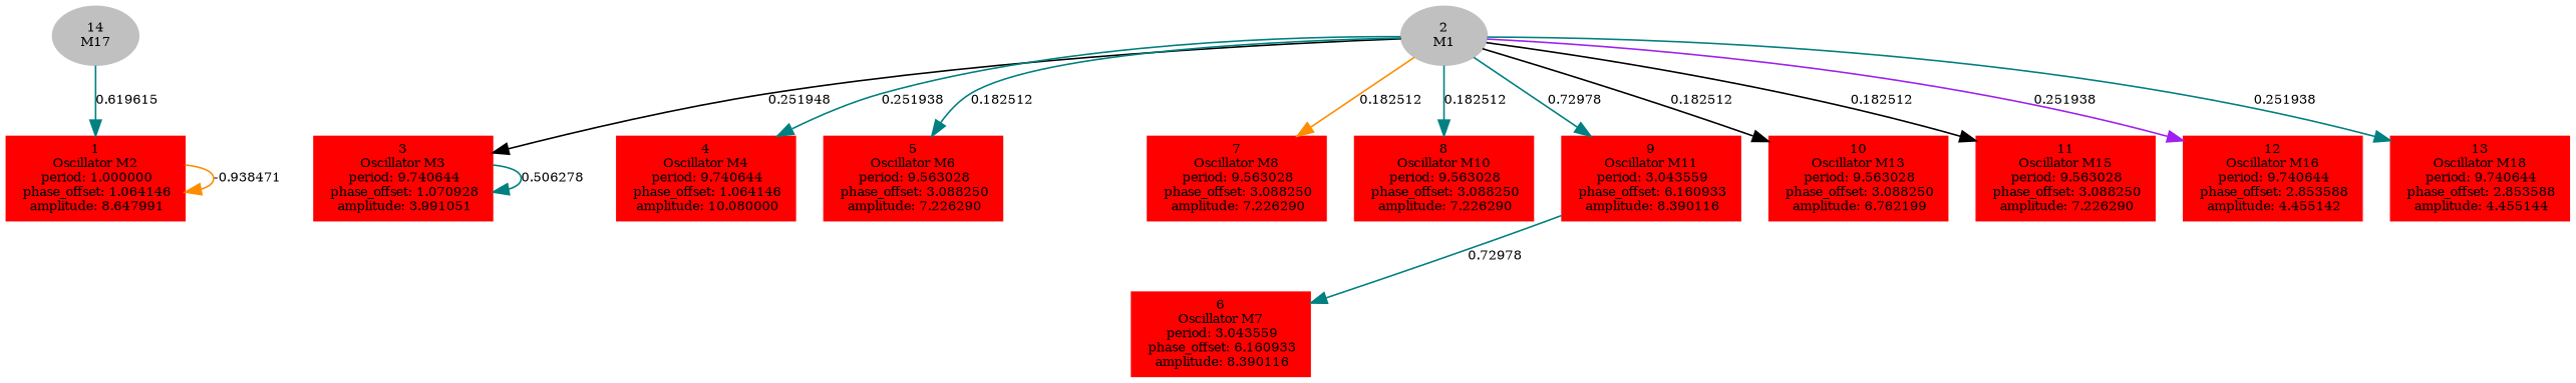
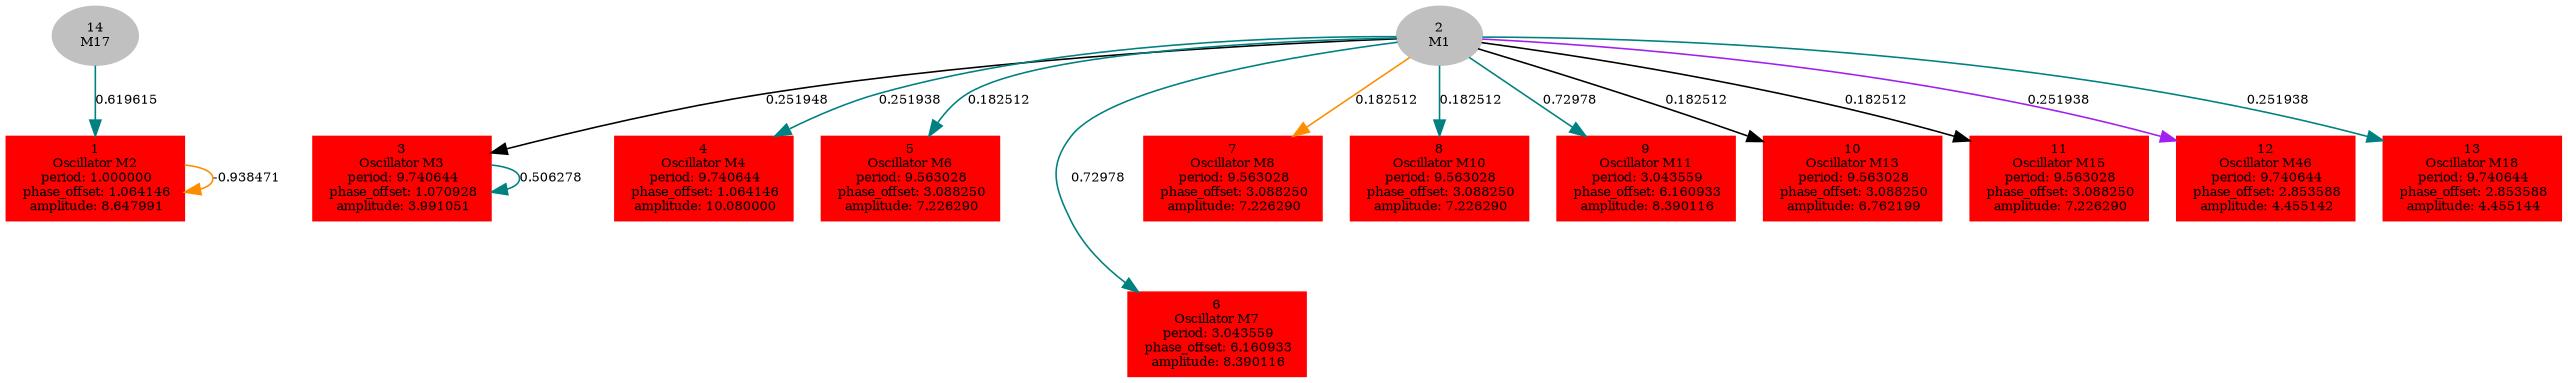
  digraph {
    forcelabels=true
    node [color=red fontsize=8 shape=box style=filled]
    edge [color=teal fontsize=8]
    n1 [label=<1<BR />Oscillator M2<BR /> period: 1.000000<BR /> phase_offset: 1.064146<BR /> amplitude: 8.647991>]
    n2 [color=grey label=<2<BR/>M1> shape=""]
    n3 [label=<3<BR />Oscillator M3<BR /> period: 9.740644<BR /> phase_offset: 1.070928<BR /> amplitude: 3.991051>]
    n4 [label=<4<BR />Oscillator M4<BR /> period: 9.740644<BR /> phase_offset: 1.064146<BR /> amplitude: 10.080000>]
    n5 [label=<5<BR />Oscillator M6<BR /> period: 9.563028<BR /> phase_offset: 3.088250<BR /> amplitude: 7.226290>]
    n6 [label=<6<BR />Oscillator M7<BR /> period: 3.043559<BR /> phase_offset: 6.160933<BR /> amplitude: 8.390116>]
    n7 [label=<7<BR />Oscillator M8<BR /> period: 9.563028<BR /> phase_offset: 3.088250<BR /> amplitude: 7.226290>]
    n8 [label=<8<BR />Oscillator M10<BR /> period: 9.563028<BR /> phase_offset: 3.088250<BR /> amplitude: 7.226290>]
    n9 [label=<9<BR />Oscillator M11<BR /> period: 3.043559<BR /> phase_offset: 6.160933<BR /> amplitude: 8.390116>]
    n10 [label=<10<BR />Oscillator M13<BR /> period: 9.563028<BR /> phase_offset: 3.088250<BR /> amplitude: 6.762199>]
    n11 [label=<11<BR />Oscillator M15<BR /> period: 9.563028<BR /> phase_offset: 3.088250<BR /> amplitude: 7.226290>]
-   n12 [label=<12<BR />Oscillator M16<BR /> period: 9.740644<BR /> phase_offset: 2.853588<BR /> amplitude: 4.455142>]
+   n12 [label=<12<BR />Oscillator M46<BR /> period: 9.740644<BR /> phase_offset: 2.853588<BR /> amplitude: 4.455142>]
    n13 [label=<13<BR />Oscillator M18<BR /> period: 9.740644<BR /> phase_offset: 2.853588<BR /> amplitude: 4.455144>]
    n14 [color=grey label=<14<BR/>M17> shape=""]
    n1 -> n1 [color=darkorange label="-0.938471 "]
    n2 -> n3 [color=black label="0.251948 "]
    n2 -> n4 [label="0.251938 "]
    n2 -> n5 [label="0.182512 "]
-   n9 -> n6 [label="0.72978 "]
+   n2 -> n6 [label="0.72978 "]
    n2 -> n7 [color=darkorange label="0.182512 "]
    n2 -> n8 [label="0.182512 "]
    n2 -> n9 [label="0.72978 "]
    n2 -> n10 [color=black label="0.182512 "]
    n2 -> n11 [color=black label="0.182512 "]
    n2 -> n12 [color=purple label="0.251938 "]
    n2 -> n13 [label="0.251938 "]
    n3 -> n3 [label="0.506278 "]
    n14 -> n1 [label="0.619615 "]
  }
